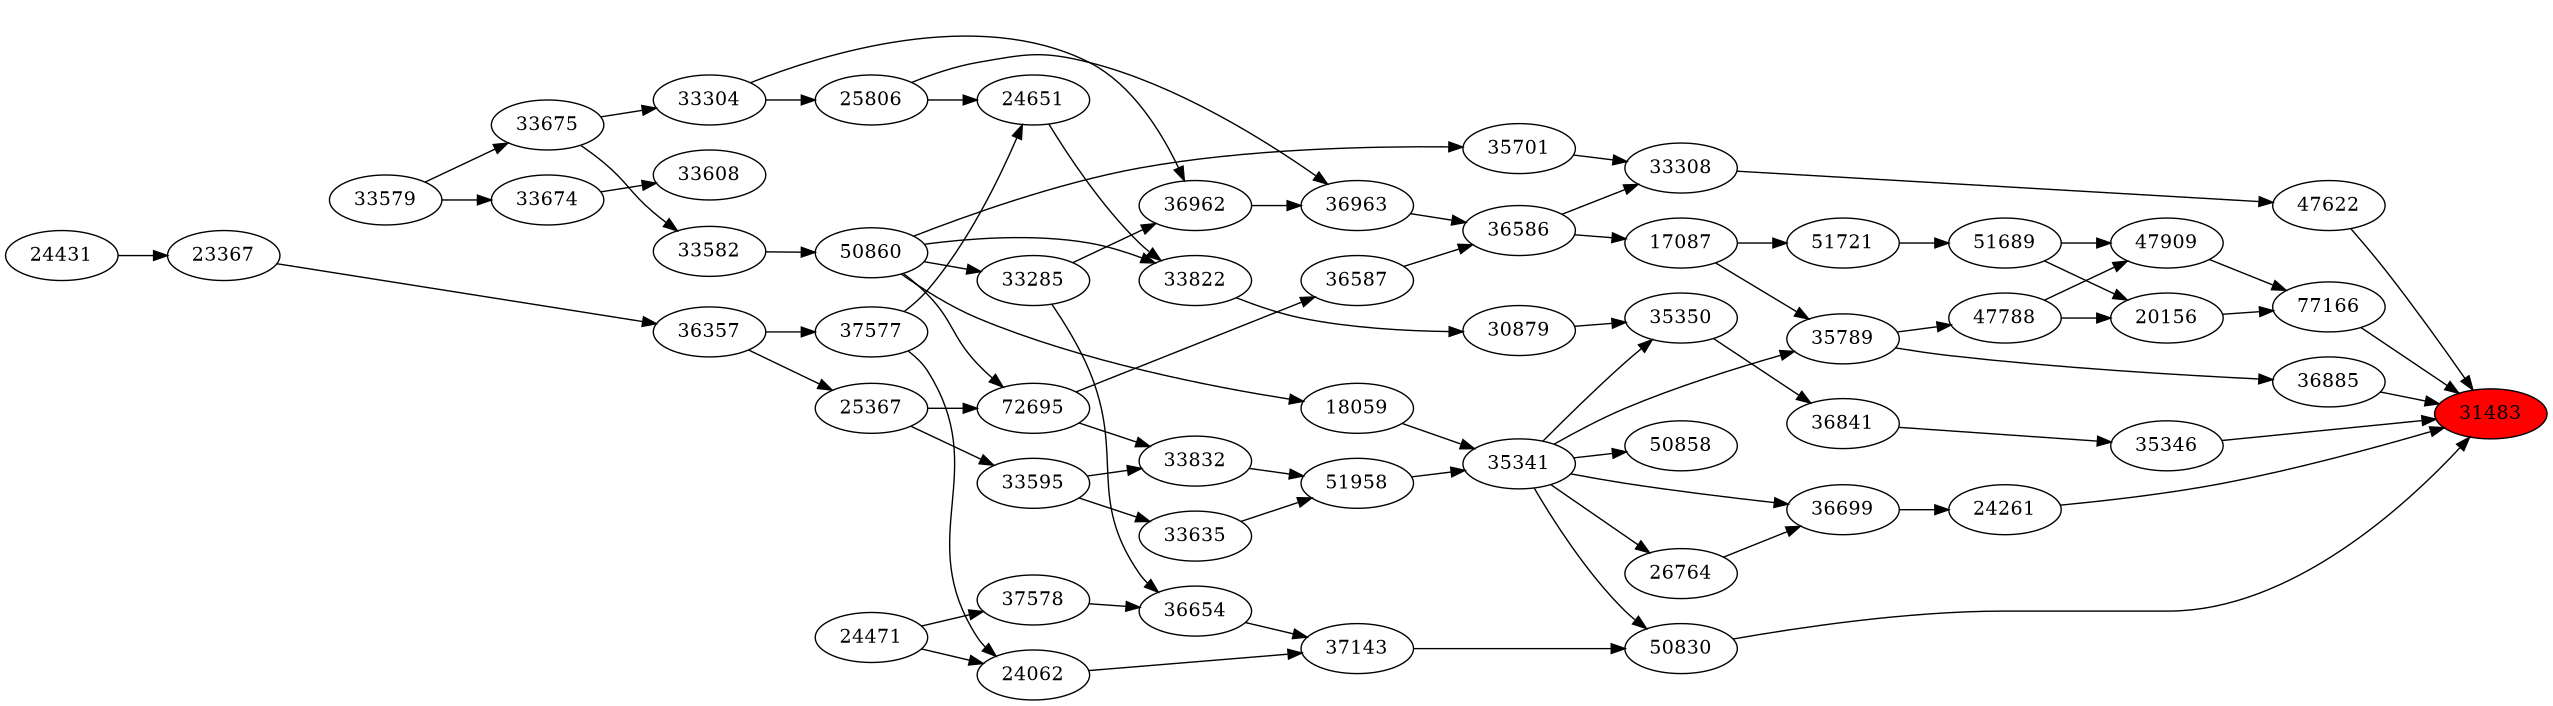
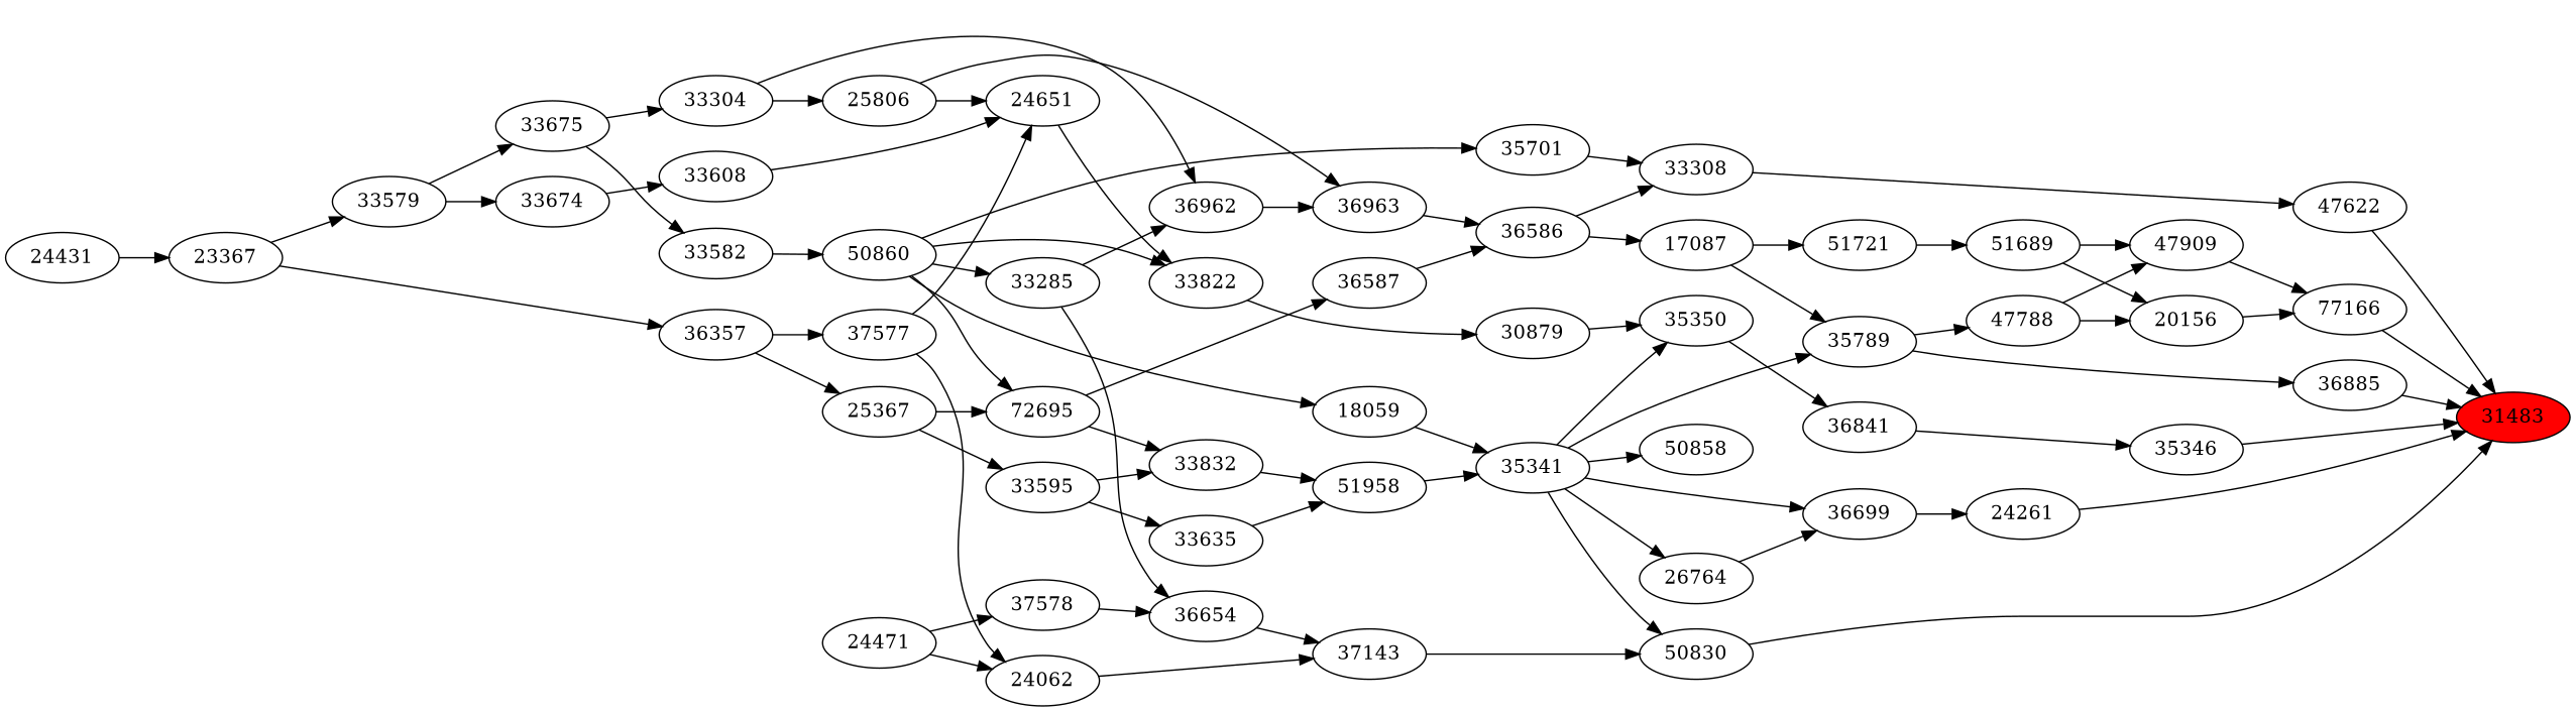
  strict digraph {
    rankdir=LR
    n1 [fillcolor=red label=31483 style=filled]
    n2 [label=35346]
    n3 [label=24261]
    n4 [label=36885]
    n5 [label=50830]
    n6 [label=47622]
    n7 [label=77166]
    n8 [label=36841]
    n9 [label=36699]
    n10 [label=35789]
    n11 [label=47788]
    n12 [label=20156]
    n13 [label=47909]
    n14 [label=35341]
    n15 [label=35350]
    n16 [label=26764]
    n17 [label=50858]
    n18 [label=37143]
    n19 [label=33308]
    n20 [label=17087]
    n21 [label=51721]
    n22 [label=51689]
    n23 [label=51958]
    n24 [label=18059]
    n25 [label=36654]
    n26 [label=24062]
    n27 [label=36586]
    n28 [label=35701]
    n29 [label=30879]
    n30 [label=33832]
    n31 [label=33635]
    n32 [label=50860]
    n33 [label=33285]
    n34 [label=33822]
    n35 [label=72695]
    n36 [label=36962]
    n37 [label=36587]
    n38 [label=36963]
    n39 [label=37578]
    n40 [label=24471]
    n41 [label=33595]
    n42 [label=33582]
    n43 [label=37577]
    n44 [label=24651]
    n45 [label=33675]
    n46 [label=33304]
    n47 [label=25806]
    n48 [label=25367]
    n49 [label=36357]
    n50 [label=33579]
    n51 [label=33674]
    n52 [label=33608]
    n53 [label=23367]
    n54 [label=24431]
    n2 -> n1
    n3 -> n1
    n4 -> n1
    n5 -> n1
    n6 -> n1
    n7 -> n1
    n8 -> n2
    n9 -> n3
    n10 -> n4
    n10 -> n11
    n11 -> n12
    n11 -> n13
    n12 -> n7
    n13 -> n7
    n14 -> n5
    n14 -> n9
    n14 -> n10
    n14 -> n15
    n14 -> n16
    n14 -> n17
    n15 -> n8
    n16 -> n9
    n18 -> n5
    n19 -> n6
    n20 -> n10
    n20 -> n21
    n21 -> n22
    n22 -> n12
    n22 -> n13
    n23 -> n14
    n24 -> n14
    n25 -> n18
    n26 -> n18
    n27 -> n19
    n27 -> n20
    n28 -> n19
    n29 -> n15
    n30 -> n23
    n31 -> n23
    n32 -> n24
    n32 -> n28
    n32 -> n33
    n32 -> n34
    n32 -> n35
    n33 -> n25
    n33 -> n36
    n34 -> n29
    n35 -> n30
    n35 -> n37
    n36 -> n38
    n37 -> n27
    n38 -> n27
    n39 -> n25
    n40 -> n26
    n40 -> n39
    n41 -> n30
    n41 -> n31
    n42 -> n32
    n43 -> n26
    n43 -> n44
    n44 -> n34
    n45 -> n42
    n45 -> n46
    n46 -> n36
    n46 -> n47
    n47 -> n38
    n47 -> n44
    n48 -> n35
    n48 -> n41
    n49 -> n43
    n49 -> n48
    n50 -> n45
    n50 -> n51
    n51 -> n52
+   n52 -> n44
    n53 -> n49
+   n53 -> n50
    n54 -> n53
  }
